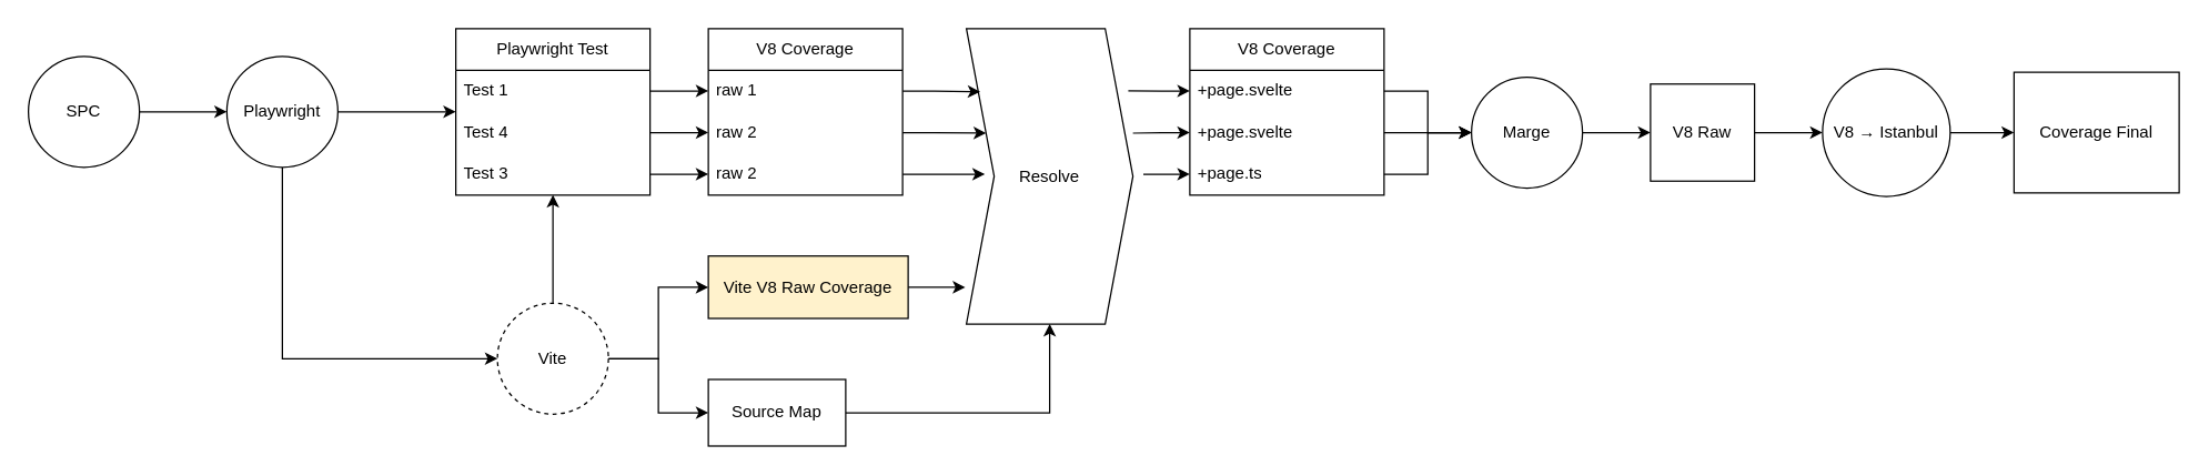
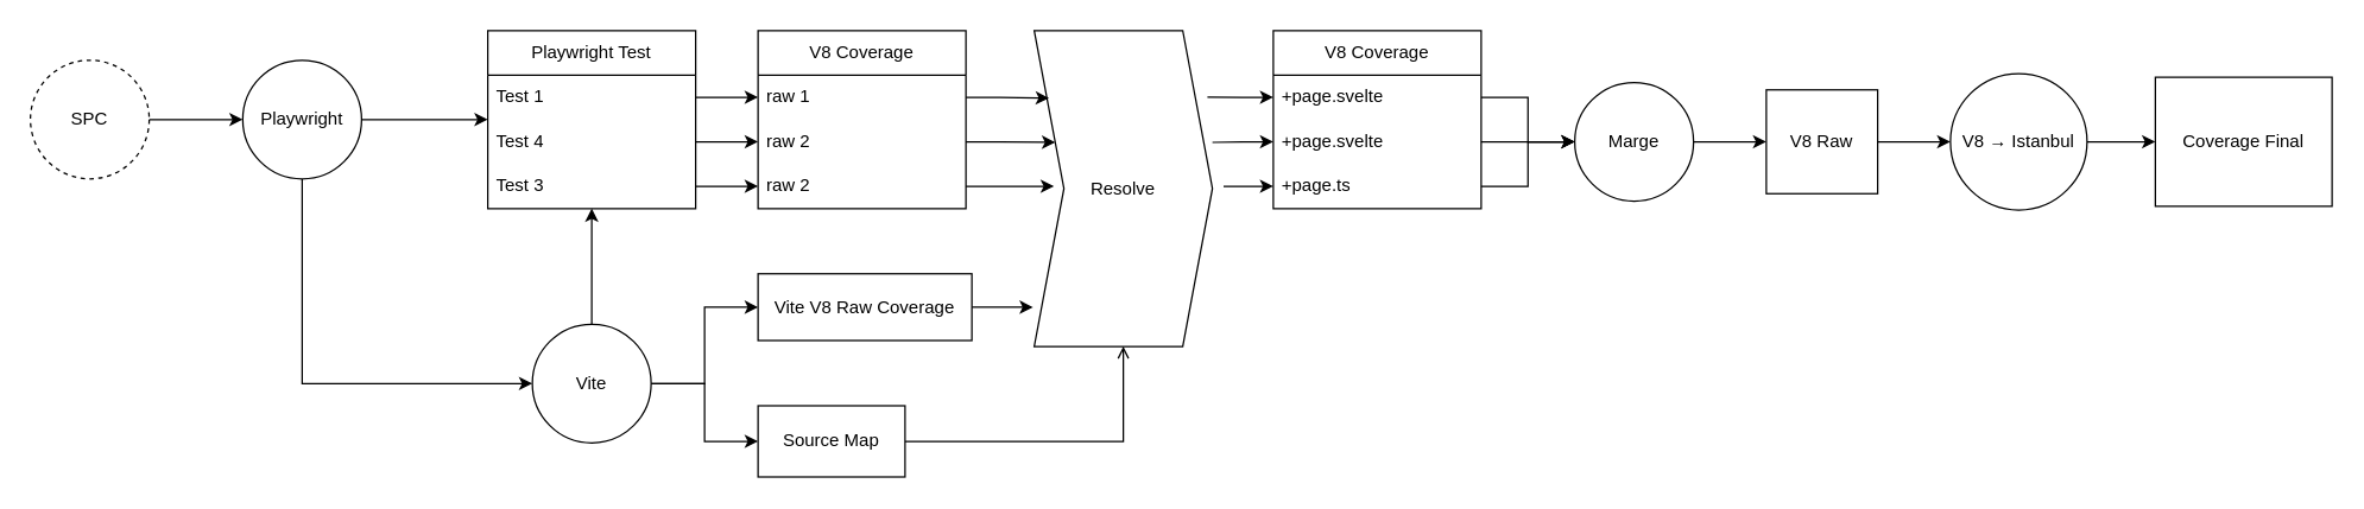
  <mxCell id="0" />
  <mxCell id="1" parent="0" />
  <mxCell id="2" value="Playwright Test" style="swimlane;fontStyle=0;childLayout=stackLayout;horizontal=1;startSize=30;horizontalStack=0;resizeParent=1;resizeParentMax=0;resizeLast=0;collapsible=1;marginBottom=0;whiteSpace=wrap;html=1;" vertex="1" parent="1"><mxGeometry x="328" y="20" width="140" height="120" as="geometry" /></mxCell>
  <mxCell id="3" value="Test 1" style="text;strokeColor=none;fillColor=none;align=left;verticalAlign=middle;spacingLeft=4;spacingRight=4;overflow=hidden;points=[[0,0.5],[1,0.5]];portConstraint=eastwest;rotatable=0;whiteSpace=wrap;html=1;" vertex="1" parent="2"><mxGeometry y="30" width="140" height="30" as="geometry" /></mxCell>
  <mxCell id="4" value="Test 4" style="text;strokeColor=none;fillColor=none;align=left;verticalAlign=middle;spacingLeft=4;spacingRight=4;overflow=hidden;points=[[0,0.5],[1,0.5]];portConstraint=eastwest;rotatable=0;whiteSpace=wrap;html=1;" vertex="1" parent="2"><mxGeometry y="60" width="140" height="30" as="geometry" /></mxCell>
  <mxCell id="5" value="Test 3" style="text;strokeColor=none;fillColor=none;align=left;verticalAlign=middle;spacingLeft=4;spacingRight=4;overflow=hidden;points=[[0,0.5],[1,0.5]];portConstraint=eastwest;rotatable=0;whiteSpace=wrap;html=1;" vertex="1" parent="2"><mxGeometry y="90" width="140" height="30" as="geometry" /></mxCell>
  <mxCell id="6" value="V8 Coverage" style="swimlane;fontStyle=0;childLayout=stackLayout;horizontal=1;startSize=30;horizontalStack=0;resizeParent=1;resizeParentMax=0;resizeLast=0;collapsible=1;marginBottom=0;whiteSpace=wrap;html=1;" vertex="1" parent="1"><mxGeometry x="510" y="20" width="140" height="120" as="geometry" /></mxCell>
  <mxCell id="7" value="raw 1" style="text;strokeColor=none;fillColor=none;align=left;verticalAlign=middle;spacingLeft=4;spacingRight=4;overflow=hidden;points=[[0,0.5],[1,0.5]];portConstraint=eastwest;rotatable=0;whiteSpace=wrap;html=1;" vertex="1" parent="6"><mxGeometry y="30" width="140" height="30" as="geometry" /></mxCell>
  <mxCell id="8" value="raw 2" style="text;strokeColor=none;fillColor=none;align=left;verticalAlign=middle;spacingLeft=4;spacingRight=4;overflow=hidden;points=[[0,0.5],[1,0.5]];portConstraint=eastwest;rotatable=0;whiteSpace=wrap;html=1;" vertex="1" parent="6"><mxGeometry y="60" width="140" height="30" as="geometry" /></mxCell>
  <mxCell id="9" value="raw 2" style="text;strokeColor=none;fillColor=none;align=left;verticalAlign=middle;spacingLeft=4;spacingRight=4;overflow=hidden;points=[[0,0.5],[1,0.5]];portConstraint=eastwest;rotatable=0;whiteSpace=wrap;html=1;" vertex="1" parent="6"><mxGeometry y="90" width="140" height="30" as="geometry" /></mxCell>
  <mxCell id="10" style="edgeStyle=orthogonalEdgeStyle;rounded=0;orthogonalLoop=1;jettySize=auto;html=1;" edge="1" parent="1" source="3" target="7"><mxGeometry relative="1" as="geometry" /></mxCell>
  <mxCell id="11" style="edgeStyle=orthogonalEdgeStyle;rounded=0;orthogonalLoop=1;jettySize=auto;html=1;" edge="1" parent="1" source="4" target="8"><mxGeometry relative="1" as="geometry" /></mxCell>
  <mxCell id="12" style="edgeStyle=orthogonalEdgeStyle;rounded=0;orthogonalLoop=1;jettySize=auto;html=1;" edge="1" parent="1" source="5" target="9"><mxGeometry relative="1" as="geometry" /></mxCell>
  <mxCell id="13" style="edgeStyle=orthogonalEdgeStyle;rounded=0;orthogonalLoop=1;jettySize=auto;html=1;" edge="1" parent="1" source="15" target="2"><mxGeometry relative="1" as="geometry" /></mxCell>
  <mxCell id="14" style="edgeStyle=orthogonalEdgeStyle;rounded=0;orthogonalLoop=1;jettySize=auto;html=1;exitX=0.5;exitY=1;exitDx=0;exitDy=0;entryX=0;entryY=0.5;entryDx=0;entryDy=0;" edge="1" parent="1" source="15" target="19"><mxGeometry relative="1" as="geometry" /></mxCell>
  <mxCell id="15" value="Playwright" style="ellipse;whiteSpace=wrap;html=1;aspect=fixed;" vertex="1" parent="1"><mxGeometry x="163" y="40" width="80" height="80" as="geometry" /></mxCell>
  <mxCell id="16" style="edgeStyle=orthogonalEdgeStyle;rounded=0;orthogonalLoop=1;jettySize=auto;html=1;" edge="1" parent="1" source="19" target="21"><mxGeometry relative="1" as="geometry" /></mxCell>
  <mxCell id="17" style="edgeStyle=orthogonalEdgeStyle;rounded=0;orthogonalLoop=1;jettySize=auto;html=1;" edge="1" parent="1" source="19" target="25"><mxGeometry relative="1" as="geometry" /></mxCell>
  <mxCell id="18" style="edgeStyle=orthogonalEdgeStyle;rounded=0;orthogonalLoop=1;jettySize=auto;html=1;" edge="1" parent="1" source="19" target="2"><mxGeometry relative="1" as="geometry" /></mxCell>
- <mxCell id="19" value="Vite" style="ellipse;whiteSpace=wrap;html=1;dashed=1;" vertex="1" parent="1"><mxGeometry x="358" y="218" width="80" height="80" as="geometry" /></mxCell>
+ <mxCell id="19" value="Vite" style="ellipse;whiteSpace=wrap;html=1;" vertex="1" parent="1"><mxGeometry x="358" y="218" width="80" height="80" as="geometry" /></mxCell>
  <mxCell id="20" style="edgeStyle=orthogonalEdgeStyle;rounded=0;orthogonalLoop=1;jettySize=auto;html=1;" edge="1" parent="1" source="21"><mxGeometry relative="1" as="geometry"><mxPoint x="695.167" y="206.5" as="targetPoint" /></mxGeometry></mxCell>
- <mxCell id="21" value="Vite V8 Raw Coverage" style="whiteSpace=wrap;html=1;fillColor=#fff2cc;" vertex="1" parent="1"><mxGeometry x="510" y="184" width="144" height="45" as="geometry" /></mxCell>
+ <mxCell id="21" value="Vite V8 Raw Coverage" style="whiteSpace=wrap;html=1;" vertex="1" parent="1"><mxGeometry x="510" y="184" width="144" height="45" as="geometry" /></mxCell>
  <mxCell id="22" style="edgeStyle=orthogonalEdgeStyle;rounded=0;orthogonalLoop=1;jettySize=auto;html=1;" edge="1" parent="1" source="23" target="15"><mxGeometry relative="1" as="geometry" /></mxCell>
- <mxCell id="23" value="SPC" style="ellipse;whiteSpace=wrap;html=1;" vertex="1" parent="1"><mxGeometry x="20" y="40" width="80" height="80" as="geometry" /></mxCell>
- <mxCell id="24" style="edgeStyle=orthogonalEdgeStyle;rounded=0;orthogonalLoop=1;jettySize=auto;html=1;" edge="1" parent="1" source="25" target="31"><mxGeometry relative="1" as="geometry" /></mxCell>
+ <mxCell id="23" value="SPC" style="ellipse;whiteSpace=wrap;html=1;dashed=1;" vertex="1" parent="1"><mxGeometry x="20" y="40" width="80" height="80" as="geometry" /></mxCell>
+ <mxCell id="24" style="edgeStyle=orthogonalEdgeStyle;rounded=0;orthogonalLoop=1;jettySize=auto;html=1;endArrow=open;" edge="1" parent="1" source="25" target="31"><mxGeometry relative="1" as="geometry" /></mxCell>
  <mxCell id="25" value="Source Map" style="whiteSpace=wrap;html=1;" vertex="1" parent="1"><mxGeometry x="510" y="273" width="99" height="48" as="geometry" /></mxCell>
  <mxCell id="26" value="V8 Coverage" style="swimlane;fontStyle=0;childLayout=stackLayout;horizontal=1;startSize=30;horizontalStack=0;resizeParent=1;resizeParentMax=0;resizeLast=0;collapsible=1;marginBottom=0;whiteSpace=wrap;html=1;" vertex="1" parent="1"><mxGeometry x="857" y="20" width="140" height="120" as="geometry" /></mxCell>
  <mxCell id="27" value="+page.svelte" style="text;strokeColor=none;fillColor=none;align=left;verticalAlign=middle;spacingLeft=4;spacingRight=4;overflow=hidden;points=[[0,0.5],[1,0.5]];portConstraint=eastwest;rotatable=0;whiteSpace=wrap;html=1;" vertex="1" parent="26"><mxGeometry y="30" width="140" height="30" as="geometry" /></mxCell>
  <mxCell id="28" value="+page.svelte" style="text;strokeColor=none;fillColor=none;align=left;verticalAlign=middle;spacingLeft=4;spacingRight=4;overflow=hidden;points=[[0,0.5],[1,0.5]];portConstraint=eastwest;rotatable=0;whiteSpace=wrap;html=1;" vertex="1" parent="26"><mxGeometry y="60" width="140" height="30" as="geometry" /></mxCell>
  <mxCell id="29" style="edgeStyle=orthogonalEdgeStyle;rounded=0;orthogonalLoop=1;jettySize=auto;html=1;startArrow=classic;startFill=1;endArrow=none;endFill=0;" edge="1" parent="26" source="30"><mxGeometry relative="1" as="geometry"><mxPoint x="-33.5" y="105.0" as="targetPoint" /></mxGeometry></mxCell>
  <mxCell id="30" value="+page.ts" style="text;strokeColor=none;fillColor=none;align=left;verticalAlign=middle;spacingLeft=4;spacingRight=4;overflow=hidden;points=[[0,0.5],[1,0.5]];portConstraint=eastwest;rotatable=0;whiteSpace=wrap;html=1;" vertex="1" parent="26"><mxGeometry y="90" width="140" height="30" as="geometry" /></mxCell>
  <mxCell id="31" value="Resolve" style="shape=step;perimeter=stepPerimeter;whiteSpace=wrap;html=1;fixedSize=1;" vertex="1" parent="1"><mxGeometry x="696" y="20" width="120" height="213" as="geometry" /></mxCell>
  <mxCell id="32" style="edgeStyle=orthogonalEdgeStyle;rounded=0;orthogonalLoop=1;jettySize=auto;html=1;entryX=0.083;entryY=0.214;entryDx=0;entryDy=0;entryPerimeter=0;" edge="1" parent="1" source="7" target="31"><mxGeometry relative="1" as="geometry" /></mxCell>
  <mxCell id="33" style="edgeStyle=orthogonalEdgeStyle;rounded=0;orthogonalLoop=1;jettySize=auto;html=1;entryX=0.118;entryY=0.354;entryDx=0;entryDy=0;entryPerimeter=0;" edge="1" parent="1" source="8" target="31"><mxGeometry relative="1" as="geometry" /></mxCell>
  <mxCell id="34" style="edgeStyle=orthogonalEdgeStyle;rounded=0;orthogonalLoop=1;jettySize=auto;html=1;entryX=0.111;entryY=0.493;entryDx=0;entryDy=0;entryPerimeter=0;" edge="1" parent="1" source="9" target="31"><mxGeometry relative="1" as="geometry" /></mxCell>
  <mxCell id="35" style="edgeStyle=orthogonalEdgeStyle;rounded=0;orthogonalLoop=1;jettySize=auto;html=1;entryX=0.972;entryY=0.211;entryDx=0;entryDy=0;entryPerimeter=0;startArrow=classic;startFill=1;endArrow=none;endFill=0;" edge="1" parent="1" source="27" target="31"><mxGeometry relative="1" as="geometry" /></mxCell>
  <mxCell id="36" style="edgeStyle=orthogonalEdgeStyle;rounded=0;orthogonalLoop=1;jettySize=auto;html=1;entryX=1;entryY=0.354;entryDx=0;entryDy=0;entryPerimeter=0;startArrow=classic;startFill=1;endArrow=none;endFill=0;" edge="1" parent="1" source="28" target="31"><mxGeometry relative="1" as="geometry" /></mxCell>
  <mxCell id="37" value="" style="edgeStyle=orthogonalEdgeStyle;rounded=0;orthogonalLoop=1;jettySize=auto;html=1;" edge="1" parent="1" source="38" target="43"><mxGeometry relative="1" as="geometry" /></mxCell>
  <mxCell id="38" value="Marge" style="ellipse;whiteSpace=wrap;html=1;" vertex="1" parent="1"><mxGeometry x="1060" y="55" width="80" height="80" as="geometry" /></mxCell>
  <mxCell id="39" style="edgeStyle=orthogonalEdgeStyle;rounded=0;orthogonalLoop=1;jettySize=auto;html=1;" edge="1" parent="1" source="27" target="38"><mxGeometry relative="1" as="geometry" /></mxCell>
  <mxCell id="40" style="edgeStyle=orthogonalEdgeStyle;rounded=0;orthogonalLoop=1;jettySize=auto;html=1;" edge="1" parent="1" source="28" target="38"><mxGeometry relative="1" as="geometry" /></mxCell>
  <mxCell id="41" style="edgeStyle=orthogonalEdgeStyle;rounded=0;orthogonalLoop=1;jettySize=auto;html=1;" edge="1" parent="1" source="30" target="38"><mxGeometry relative="1" as="geometry" /></mxCell>
  <mxCell id="42" style="edgeStyle=orthogonalEdgeStyle;rounded=0;orthogonalLoop=1;jettySize=auto;html=1;" edge="1" parent="1" source="43" target="45"><mxGeometry relative="1" as="geometry" /></mxCell>
  <mxCell id="43" value="V8 Raw" style="whiteSpace=wrap;html=1;" vertex="1" parent="1"><mxGeometry x="1189" y="60" width="75" height="70" as="geometry" /></mxCell>
  <mxCell id="44" style="edgeStyle=orthogonalEdgeStyle;rounded=0;orthogonalLoop=1;jettySize=auto;html=1;" edge="1" parent="1" source="45" target="46"><mxGeometry relative="1" as="geometry" /></mxCell>
  <mxCell id="45" value="V8 → Istanbul" style="ellipse;whiteSpace=wrap;html=1;" vertex="1" parent="1"><mxGeometry x="1313" y="49" width="92" height="92" as="geometry" /></mxCell>
  <mxCell id="46" value="Coverage Final" style="whiteSpace=wrap;html=1;" vertex="1" parent="1"><mxGeometry x="1451" y="51.5" width="119" height="87" as="geometry" /></mxCell>
